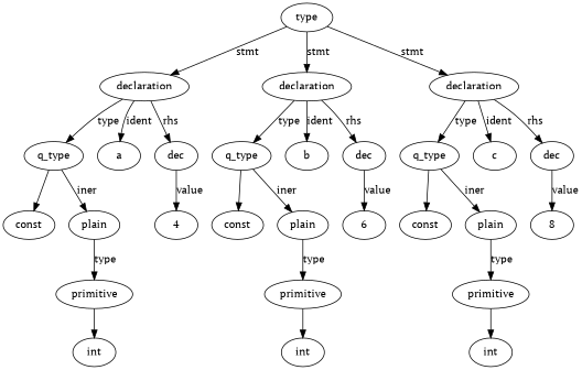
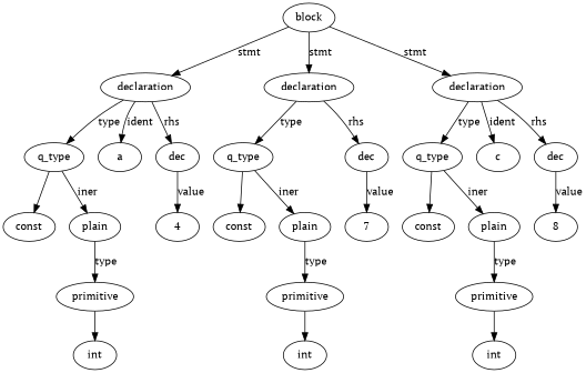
  digraph {
    fontname="PT Serif"
    ordering=out
    node [fontname="PT Serif"]
    edge [fontname="PT Serif"]
-   n1 [label=type]
+   n1 [label=block]
    n2 [label=declaration]
    n3 [label=declaration]
    n4 [label=declaration]
    n5 [label=q_type]
    n6 [label=a]
    n7 [label=dec]
    n8 [label=q_type]
-   n9 [label=b]
    n10 [label=dec]
    n11 [label=q_type]
    n12 [label=c]
    n13 [label=dec]
    n14 [label=const]
    n15 [label=plain]
    n16 [label=4]
    n17 [label=primitive]
    n18 [label=int]
    n19 [label=const]
    n20 [label=plain]
-   n21 [label=6]
+   n21 [label=7]
    n22 [label=primitive]
    n23 [label=int]
    n24 [label=const]
    n25 [label=plain]
    n26 [label=8]
    n27 [label=primitive]
    n28 [label=int]
    n1 -> n2 [label=stmt]
    n1 -> n3 [label=stmt]
    n1 -> n4 [label=stmt]
    n2 -> n5 [label=type]
    n2 -> n6 [label=ident]
    n2 -> n7 [label=rhs]
    n3 -> n8 [label=type]
-   n3 -> n9 [label=ident]
    n3 -> n10 [label=rhs]
    n4 -> n11 [label=type]
    n4 -> n12 [label=ident]
    n4 -> n13 [label=rhs]
    n5 -> n14
    n5 -> n15 [label=iner]
    n7 -> n16 [label=value]
    n8 -> n19
    n8 -> n20 [label=iner]
    n10 -> n21 [label=value]
    n11 -> n24
    n11 -> n25 [label=iner]
    n13 -> n26 [label=value]
    n15 -> n17 [label=type]
    n17 -> n18
    n20 -> n22 [label=type]
    n22 -> n23
    n25 -> n27 [label=type]
    n27 -> n28
  }
